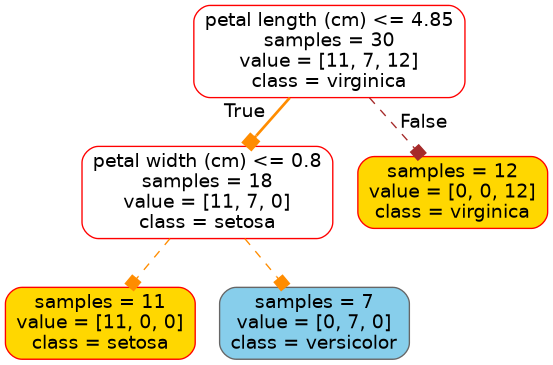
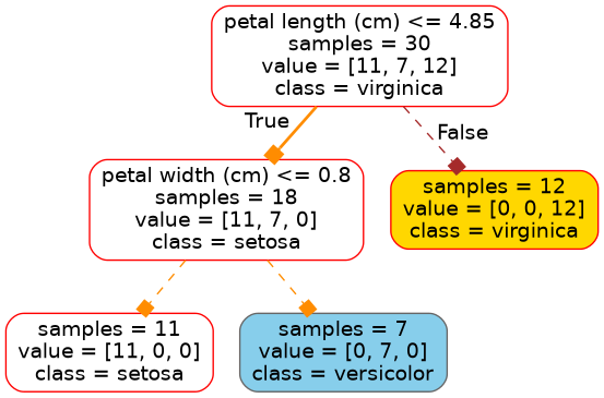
  digraph {
    node [color=red fillcolor=white fontname=helvetica shape=box style="filled, rounded"]
    edge [fontname=helvetica color=darkorange style=dashed arrowhead=box]
    n1 [label="petal length (cm) <= 4.85\nsamples = 30\nvalue = [11, 7, 12]\nclass = virginica"]
    n2 [label="petal width (cm) <= 0.8\nsamples = 18\nvalue = [11, 7, 0]\nclass = setosa"]
    n3 [fillcolor=gold label="samples = 12\nvalue = [0, 0, 12]\nclass = virginica"]
-   n4 [fillcolor=gold label="samples = 11\nvalue = [11, 0, 0]\nclass = setosa"]
+   n4 [label="samples = 11\nvalue = [11, 0, 0]\nclass = setosa"]
    n5 [color=gray40 fillcolor=skyblue label="samples = 7\nvalue = [0, 7, 0]\nclass = versicolor"]
    n1 -> n2 [headlabel=True labelangle=45 labeldistance=2.5 style=bold]
    n1 -> n3 [headlabel=False labelangle=-45 labeldistance=2.5 color=brown]
    n2 -> n4
    n2 -> n5
  }
